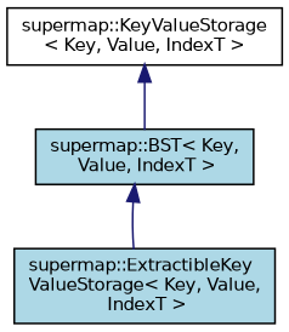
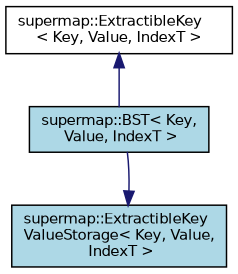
  digraph {
    node [color=black fillcolor=lightblue fontname=Helvetica fontsize=10 shape=record style=filled]
    edge [color=midnightblue dir=back fontname=Helvetica fontsize=10 labelfontname=Helvetica labelfontsize=10 style=solid]
    n1 [fontcolor=black height=0.2 label="supermap::BST\< Key,\l Value, IndexT \>" width=0.4]
    n2 [height=0.2 label="supermap::ExtractibleKey\lValueStorage\< Key, Value,\l IndexT \>" width=0.4]
-   n3 [fillcolor=white height=0.2 label="supermap::KeyValueStorage\l\< Key, Value, IndexT \>" width=0.4]
-   n1 -> n2
+   n3 [fillcolor=white height=0.2 label="supermap::ExtractibleKey\l\< Key, Value, IndexT \>" width=0.4]
+   n2 -> n1
    n3 -> n1
  }
